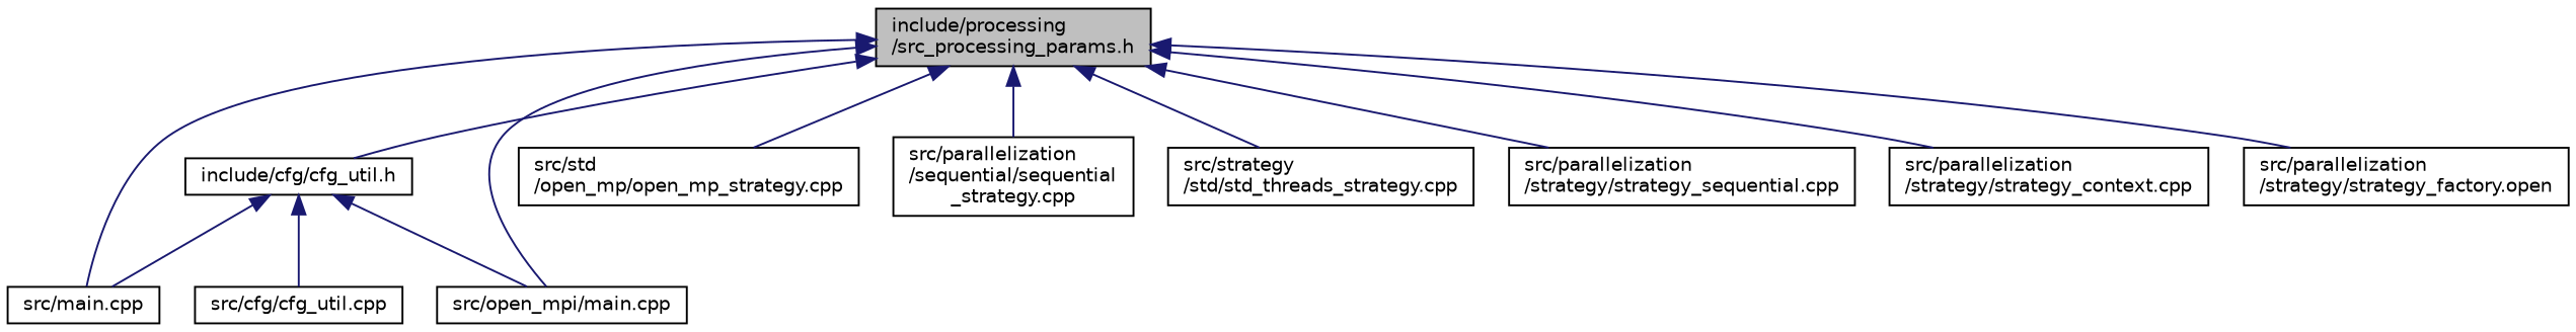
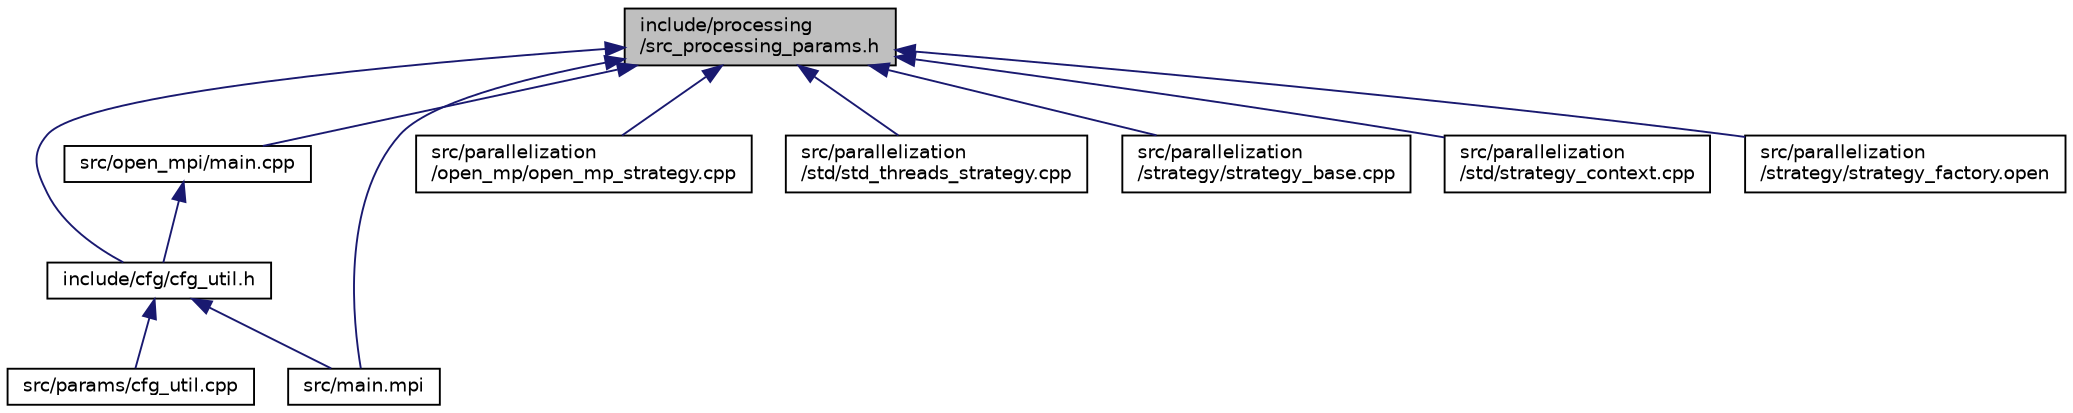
  digraph {
    node [color=black fillcolor=white fontname=Helvetica fontsize=10 shape=record style=filled]
    edge [color=midnightblue dir=back fontname=Helvetica fontsize=10 labelfontname=Helvetica labelfontsize=10 style=solid]
    n1 [fillcolor=grey75 fontcolor=black height=0.2 label="include/processing\l/src_processing_params.h" width=0.4]
    n2 [height=0.2 label="include/cfg/cfg_util.h" width=0.4]
-   n3 [height=0.2 label="src/main.cpp" width=0.4]
+   n3 [height=0.2 label="src/main.mpi" width=0.4]
    n4 [height=0.2 label="src/open_mpi/main.cpp" width=0.4]
-   n5 [height=0.2 label="src/std\l/open_mp/open_mp_strategy.cpp" width=0.4]
-   n6 [height=0.2 label="src/parallelization\l/sequential/sequential\l_strategy.cpp" width=0.4]
-   n7 [height=0.2 label="src/strategy\l/std/std_threads_strategy.cpp" width=0.4]
-   n8 [height=0.2 label="src/parallelization\l/strategy/strategy_sequential.cpp" width=0.4]
-   n9 [height=0.2 label="src/parallelization\l/strategy/strategy_context.cpp" width=0.4]
+   n5 [height=0.2 label="src/parallelization\l/open_mp/open_mp_strategy.cpp" width=0.4]
+   n7 [height=0.2 label="src/parallelization\l/std/std_threads_strategy.cpp" width=0.4]
+   n8 [height=0.2 label="src/parallelization\l/strategy/strategy_base.cpp" width=0.4]
+   n9 [height=0.2 label="src/parallelization\l/std/strategy_context.cpp" width=0.4]
    n10 [height=0.2 label="src/parallelization\l/strategy/strategy_factory.open" width=0.4]
-   n11 [height=0.2 label="src/cfg/cfg_util.cpp" width=0.4]
+   n11 [height=0.2 label="src/params/cfg_util.cpp" width=0.4]
    n1 -> n2
    n1 -> n3
    n1 -> n4
    n1 -> n5
-   n1 -> n6
    n1 -> n7
    n1 -> n8
    n1 -> n9
    n1 -> n10
    n2 -> n3
-   n2 -> n4
+   n4 -> n2
    n2 -> n11
  }
